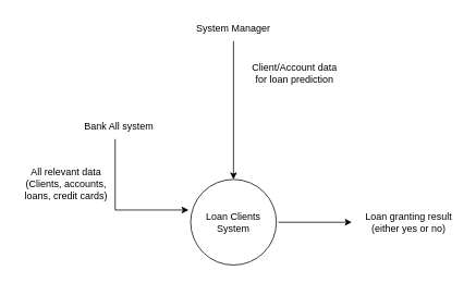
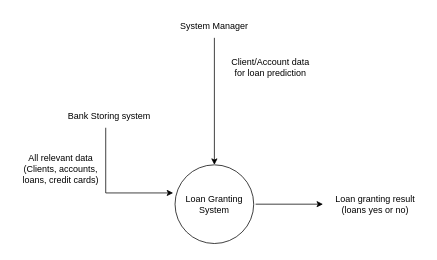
  <mxCell id="0" />
  <mxCell id="1" parent="0" />
  <mxCell id="2" value="System Manager" style="text;html=1;strokeColor=none;fillColor=none;align=center;verticalAlign=middle;whiteSpace=wrap;rounded=0;" vertex="1" parent="1"><mxGeometry x="210" y="20" width="150" height="30" as="geometry" /></mxCell>
  <mxCell id="3" value="" style="endArrow=classic;html=1;rounded=0;exitX=0.5;exitY=1;exitDx=0;exitDy=0;entryX=0.5;entryY=0;entryDx=0;entryDy=0;" edge="1" parent="1" source="2" target="5"><mxGeometry width="50" height="50" relative="1" as="geometry"><mxPoint x="290" y="150" as="sourcePoint" /><mxPoint x="285" y="220" as="targetPoint" /></mxGeometry></mxCell>
  <mxCell id="4" value="Client/Account data for loan prediction" style="text;html=1;strokeColor=none;fillColor=none;align=center;verticalAlign=middle;whiteSpace=wrap;rounded=0;" vertex="1" parent="1"><mxGeometry x="300" y="75" width="120" height="30" as="geometry" /></mxCell>
  <mxCell id="5" value="" style="ellipse;whiteSpace=wrap;html=1;aspect=fixed;" vertex="1" parent="1"><mxGeometry x="232.5" y="219.5" width="105" height="105" as="geometry" /></mxCell>
- <mxCell id="6" value="Loan Clients System" style="text;html=1;strokeColor=none;fillColor=none;align=center;verticalAlign=middle;whiteSpace=wrap;rounded=0;" vertex="1" parent="1"><mxGeometry x="230" y="257" width="110" height="30" as="geometry" /></mxCell>
+ <mxCell id="6" value="Loan Granting System" style="text;html=1;strokeColor=none;fillColor=none;align=center;verticalAlign=middle;whiteSpace=wrap;rounded=0;" vertex="1" parent="1"><mxGeometry x="230" y="257" width="110" height="30" as="geometry" /></mxCell>
  <mxCell id="7" value="" style="endArrow=classic;html=1;rounded=0;exitX=1;exitY=0.5;exitDx=0;exitDy=0;" edge="1" parent="1" source="6"><mxGeometry width="50" height="50" relative="1" as="geometry"><mxPoint x="380" y="260" as="sourcePoint" /><mxPoint x="430" y="272" as="targetPoint" /></mxGeometry></mxCell>
- <mxCell id="8" value="Loan granting result (either yes or no)" style="text;html=1;strokeColor=none;fillColor=none;align=center;verticalAlign=middle;whiteSpace=wrap;rounded=0;" vertex="1" parent="1"><mxGeometry x="440" y="257" width="120" height="30" as="geometry" /></mxCell>
+ <mxCell id="8" value="Loan granting result (loans yes or no)" style="text;html=1;strokeColor=none;fillColor=none;align=center;verticalAlign=middle;whiteSpace=wrap;rounded=0;" vertex="1" parent="1"><mxGeometry x="440" y="257" width="120" height="30" as="geometry" /></mxCell>
  <mxCell id="9" value="" style="endArrow=classic;html=1;rounded=0;entryX=0;entryY=0;entryDx=0;entryDy=0;" edge="1" parent="1" target="6"><mxGeometry width="50" height="50" relative="1" as="geometry"><mxPoint x="140" y="170" as="sourcePoint" /><mxPoint x="130" y="229.5" as="targetPoint" /><Array as="points"><mxPoint x="140" y="257" /></Array></mxGeometry></mxCell>
  <mxCell id="10" value="All relevant data&lt;br&gt;(Clients, accounts, loans, credit cards)" style="text;html=1;strokeColor=none;fillColor=none;align=center;verticalAlign=middle;whiteSpace=wrap;rounded=0;" vertex="1" parent="1"><mxGeometry x="20" y="210" width="120" height="30" as="geometry" /></mxCell>
- <mxCell id="11" value="Bank All system" style="text;html=1;strokeColor=none;fillColor=none;align=center;verticalAlign=middle;whiteSpace=wrap;rounded=0;" vertex="1" parent="1"><mxGeometry x="70" y="140" width="150" height="30" as="geometry" /></mxCell>
+ <mxCell id="11" value="Bank Storing system" style="text;html=1;strokeColor=none;fillColor=none;align=center;verticalAlign=middle;whiteSpace=wrap;rounded=0;" vertex="1" parent="1"><mxGeometry x="70" y="140" width="150" height="30" as="geometry" /></mxCell>
